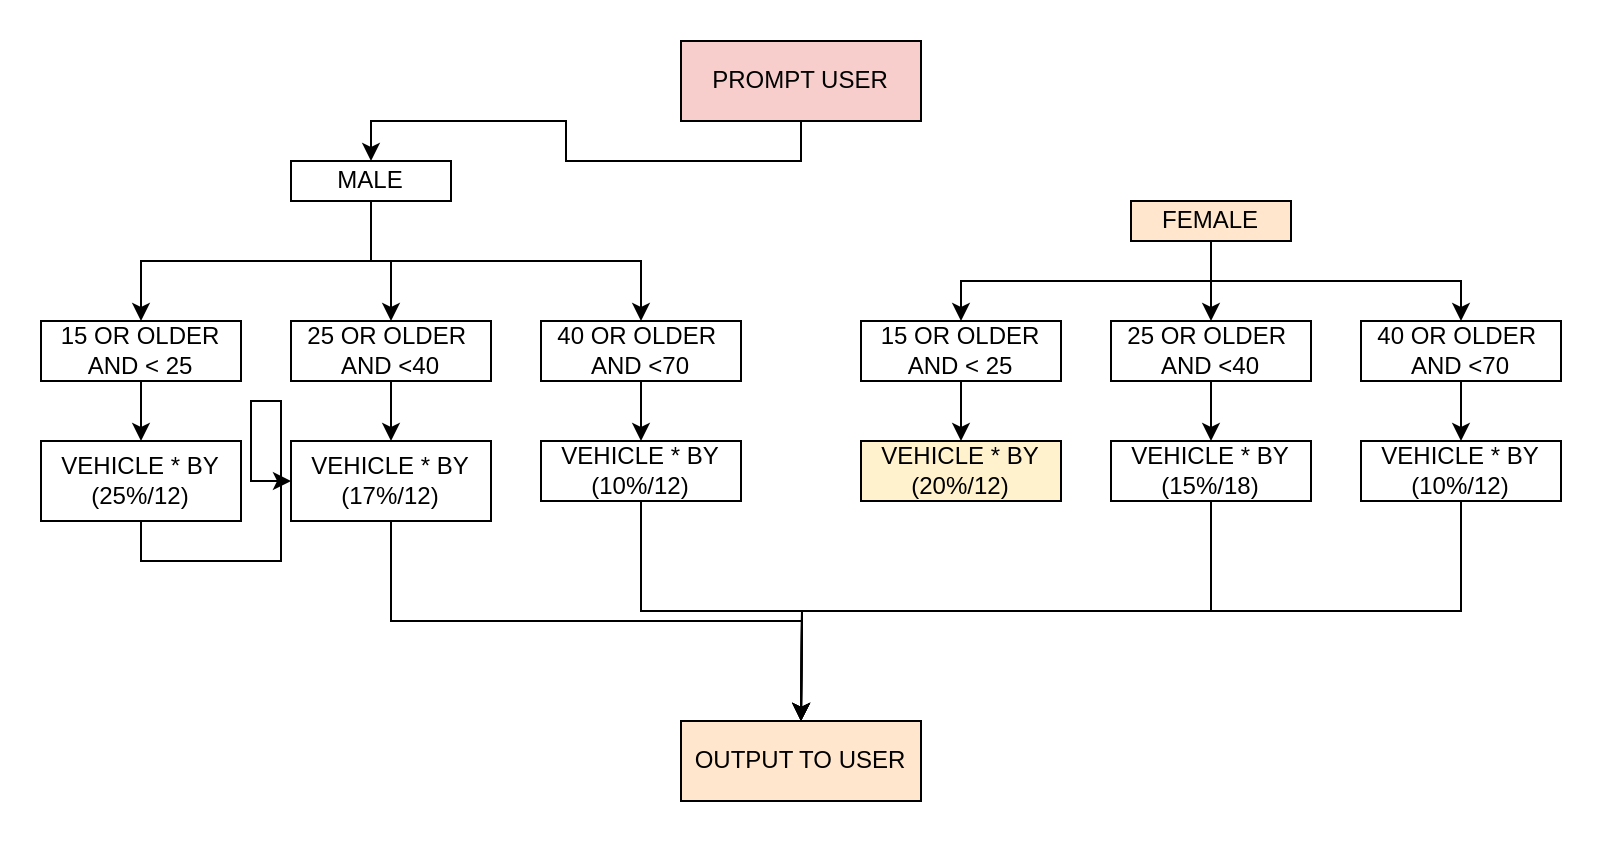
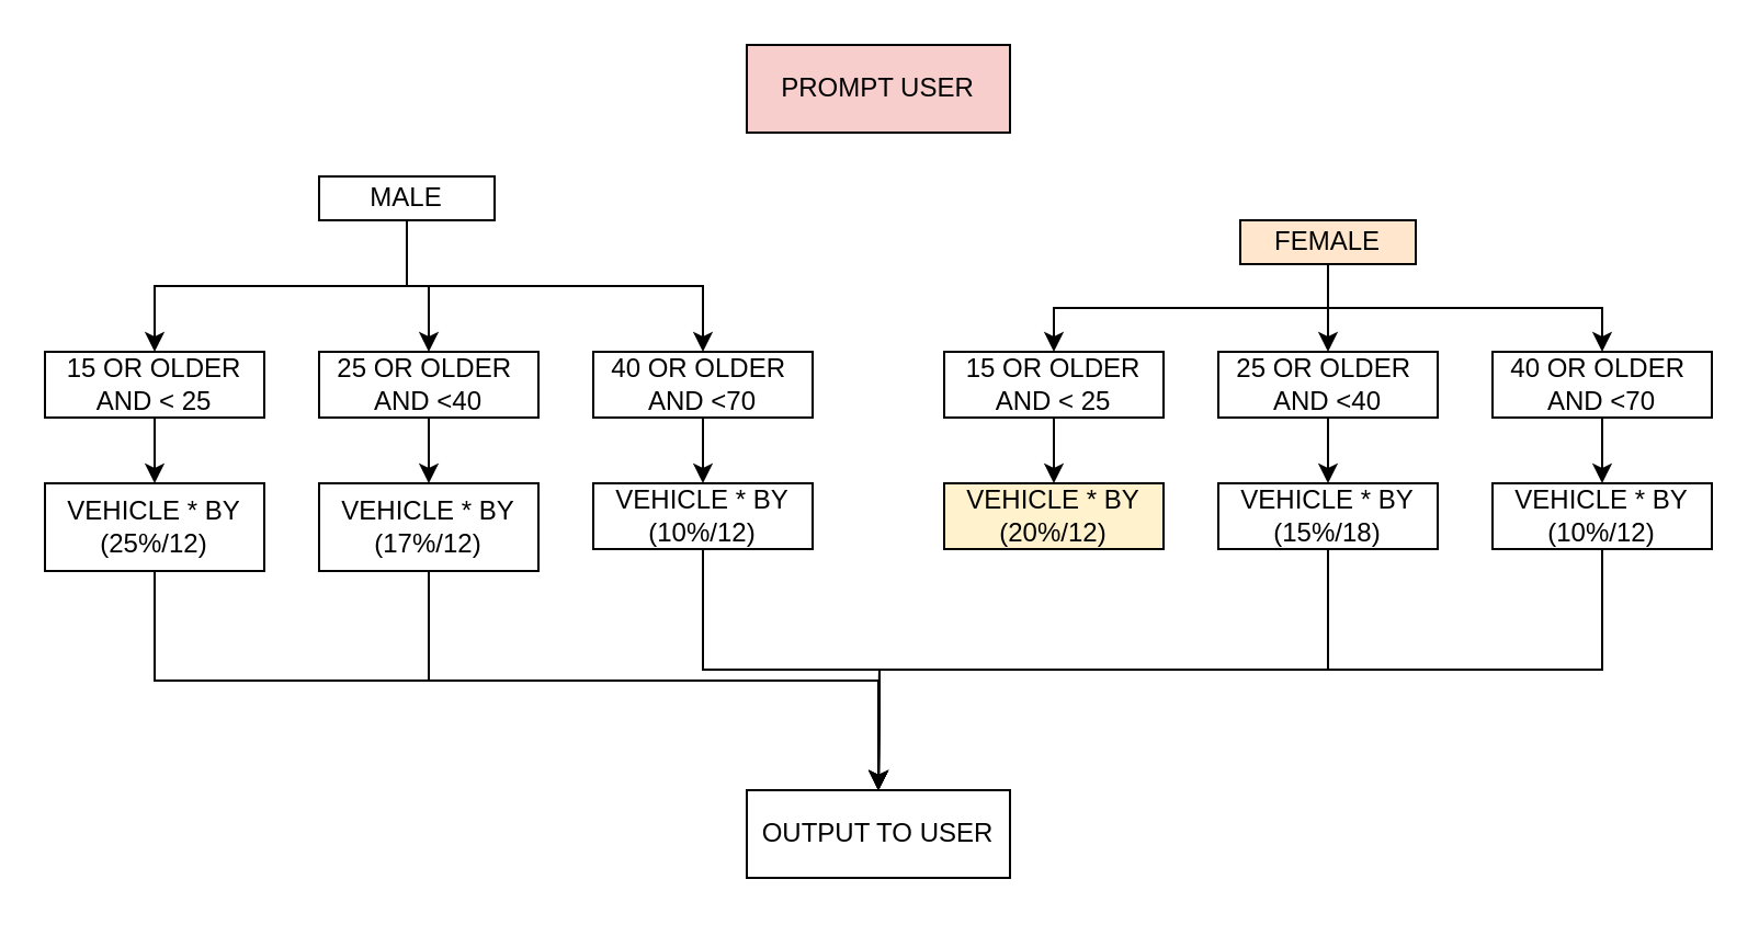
  <mxCell id="0" />
  <mxCell id="1" parent="0" />
  <mxCell id="2" style="edgeStyle=orthogonalEdgeStyle;rounded=0;orthogonalLoop=1;jettySize=auto;html=1;exitX=0.5;exitY=1;exitDx=0;exitDy=0;entryX=0.5;entryY=0;entryDx=0;entryDy=0;" edge="1" parent="1" source="5" target="15"><mxGeometry relative="1" as="geometry" /></mxCell>
  <mxCell id="3" style="edgeStyle=orthogonalEdgeStyle;rounded=0;orthogonalLoop=1;jettySize=auto;html=1;exitX=0.5;exitY=1;exitDx=0;exitDy=0;entryX=0.5;entryY=0;entryDx=0;entryDy=0;" edge="1" parent="1" source="5" target="17"><mxGeometry relative="1" as="geometry" /></mxCell>
  <mxCell id="4" style="edgeStyle=orthogonalEdgeStyle;rounded=0;orthogonalLoop=1;jettySize=auto;html=1;exitX=0.5;exitY=1;exitDx=0;exitDy=0;entryX=0.5;entryY=0;entryDx=0;entryDy=0;" edge="1" parent="1" source="5" target="13"><mxGeometry relative="1" as="geometry" /></mxCell>
  <mxCell id="5" value="MALE" style="rounded=0;whiteSpace=wrap;html=1;" vertex="1" parent="1"><mxGeometry x="145" y="80" width="80" height="20" as="geometry" /></mxCell>
  <mxCell id="6" style="edgeStyle=orthogonalEdgeStyle;rounded=0;orthogonalLoop=1;jettySize=auto;html=1;exitX=0.5;exitY=1;exitDx=0;exitDy=0;entryX=0.5;entryY=0;entryDx=0;entryDy=0;" edge="1" parent="1" source="9" target="28"><mxGeometry relative="1" as="geometry" /></mxCell>
  <mxCell id="7" style="edgeStyle=orthogonalEdgeStyle;rounded=0;orthogonalLoop=1;jettySize=auto;html=1;exitX=0.5;exitY=1;exitDx=0;exitDy=0;entryX=0.5;entryY=0;entryDx=0;entryDy=0;" edge="1" parent="1" source="9" target="26"><mxGeometry relative="1" as="geometry" /></mxCell>
  <mxCell id="8" style="edgeStyle=orthogonalEdgeStyle;rounded=0;orthogonalLoop=1;jettySize=auto;html=1;exitX=0.5;exitY=1;exitDx=0;exitDy=0;entryX=0.5;entryY=0;entryDx=0;entryDy=0;" edge="1" parent="1" source="9" target="30"><mxGeometry relative="1" as="geometry" /></mxCell>
  <mxCell id="9" value="FEMALE" style="rounded=0;whiteSpace=wrap;html=1;fillColor=#ffe6cc;" vertex="1" parent="1"><mxGeometry x="565" y="100" width="80" height="20" as="geometry" /></mxCell>
- <mxCell id="10" style="edgeStyle=orthogonalEdgeStyle;rounded=0;orthogonalLoop=1;jettySize=auto;html=1;exitX=0.5;exitY=1;exitDx=0;exitDy=0;entryX=0.5;entryY=0;entryDx=0;entryDy=0;" edge="1" parent="1" source="11" target="5"><mxGeometry relative="1" as="geometry" /></mxCell>
  <mxCell id="11" value="PROMPT USER" style="whiteSpace=wrap;html=1;fillColor=#f8cecc;" vertex="1" parent="1"><mxGeometry x="340" y="20" width="120" height="40" as="geometry" /></mxCell>
  <mxCell id="12" value="" style="edgeStyle=orthogonalEdgeStyle;rounded=0;orthogonalLoop=1;jettySize=auto;html=1;" edge="1" parent="1" source="13" target="19"><mxGeometry relative="1" as="geometry" /></mxCell>
  <mxCell id="13" value="15 OR OLDER&lt;br&gt;AND &amp;lt; 25" style="rounded=0;whiteSpace=wrap;html=1;" vertex="1" parent="1"><mxGeometry x="20" y="160" width="100" height="30" as="geometry" /></mxCell>
  <mxCell id="14" value="" style="edgeStyle=orthogonalEdgeStyle;rounded=0;orthogonalLoop=1;jettySize=auto;html=1;" edge="1" parent="1" source="15" target="21"><mxGeometry relative="1" as="geometry" /></mxCell>
  <mxCell id="15" value="25 OR OLDER&amp;nbsp;&lt;br&gt;AND &amp;lt;40" style="rounded=0;whiteSpace=wrap;html=1;" vertex="1" parent="1"><mxGeometry x="145" y="160" width="100" height="30" as="geometry" /></mxCell>
  <mxCell id="16" value="" style="edgeStyle=orthogonalEdgeStyle;rounded=0;orthogonalLoop=1;jettySize=auto;html=1;" edge="1" parent="1" source="17" target="23"><mxGeometry relative="1" as="geometry" /></mxCell>
  <mxCell id="17" value="40 OR OLDER&amp;nbsp;&lt;br&gt;AND &amp;lt;70" style="rounded=0;whiteSpace=wrap;html=1;" vertex="1" parent="1"><mxGeometry x="270" y="160" width="100" height="30" as="geometry" /></mxCell>
- <mxCell id="18" style="edgeStyle=orthogonalEdgeStyle;rounded=0;orthogonalLoop=1;jettySize=auto;html=1;exitX=0.5;exitY=1;exitDx=0;exitDy=0;" edge="1" parent="1" source="19" target="21"><mxGeometry relative="1" as="geometry" /></mxCell>
+ <mxCell id="18" style="edgeStyle=orthogonalEdgeStyle;rounded=0;orthogonalLoop=1;jettySize=auto;html=1;exitX=0.5;exitY=1;exitDx=0;exitDy=0;" edge="1" parent="1" source="19" target="24"><mxGeometry relative="1" as="geometry" /></mxCell>
  <mxCell id="19" value="VEHICLE * BY&lt;br&gt;(25%/12)" style="rounded=0;whiteSpace=wrap;html=1;" vertex="1" parent="1"><mxGeometry x="20" y="220" width="100" height="40" as="geometry" /></mxCell>
  <mxCell id="20" style="edgeStyle=orthogonalEdgeStyle;rounded=0;orthogonalLoop=1;jettySize=auto;html=1;exitX=0.5;exitY=1;exitDx=0;exitDy=0;" edge="1" parent="1" source="21"><mxGeometry relative="1" as="geometry"><mxPoint x="400" y="360" as="targetPoint" /></mxGeometry></mxCell>
  <mxCell id="21" value="VEHICLE * BY&lt;br&gt;(17%/12)" style="rounded=0;whiteSpace=wrap;html=1;" vertex="1" parent="1"><mxGeometry x="145" y="220" width="100" height="40" as="geometry" /></mxCell>
  <mxCell id="22" style="edgeStyle=orthogonalEdgeStyle;rounded=0;orthogonalLoop=1;jettySize=auto;html=1;exitX=0.5;exitY=1;exitDx=0;exitDy=0;" edge="1" parent="1" source="23"><mxGeometry relative="1" as="geometry"><mxPoint x="400" y="360" as="targetPoint" /></mxGeometry></mxCell>
  <mxCell id="23" value="VEHICLE * BY&lt;br&gt;(10%/12)" style="rounded=0;whiteSpace=wrap;html=1;" vertex="1" parent="1"><mxGeometry x="270" y="220" width="100" height="30" as="geometry" /></mxCell>
- <mxCell id="24" value="OUTPUT TO USER" style="rounded=0;whiteSpace=wrap;html=1;fillColor=#ffe6cc;" vertex="1" parent="1"><mxGeometry x="340" y="360" width="120" height="40" as="geometry" /></mxCell>
+ <mxCell id="24" value="OUTPUT TO USER" style="rounded=0;whiteSpace=wrap;html=1;" vertex="1" parent="1"><mxGeometry x="340" y="360" width="120" height="40" as="geometry" /></mxCell>
  <mxCell id="25" value="" style="edgeStyle=orthogonalEdgeStyle;rounded=0;orthogonalLoop=1;jettySize=auto;html=1;" edge="1" parent="1" source="26" target="31"><mxGeometry relative="1" as="geometry" /></mxCell>
  <mxCell id="26" value="15 OR OLDER&lt;br&gt;AND &amp;lt; 25" style="rounded=0;whiteSpace=wrap;html=1;" vertex="1" parent="1"><mxGeometry x="430" y="160" width="100" height="30" as="geometry" /></mxCell>
  <mxCell id="27" value="" style="edgeStyle=orthogonalEdgeStyle;rounded=0;orthogonalLoop=1;jettySize=auto;html=1;" edge="1" parent="1" source="28" target="33"><mxGeometry relative="1" as="geometry" /></mxCell>
  <mxCell id="28" value="25 OR OLDER&amp;nbsp;&lt;br&gt;AND &amp;lt;40" style="rounded=0;whiteSpace=wrap;html=1;" vertex="1" parent="1"><mxGeometry x="555" y="160" width="100" height="30" as="geometry" /></mxCell>
  <mxCell id="29" value="" style="edgeStyle=orthogonalEdgeStyle;rounded=0;orthogonalLoop=1;jettySize=auto;html=1;" edge="1" parent="1" source="30" target="35"><mxGeometry relative="1" as="geometry" /></mxCell>
  <mxCell id="30" value="40 OR OLDER&amp;nbsp;&lt;br&gt;AND &amp;lt;70" style="rounded=0;whiteSpace=wrap;html=1;" vertex="1" parent="1"><mxGeometry x="680" y="160" width="100" height="30" as="geometry" /></mxCell>
  <mxCell id="31" value="VEHICLE * BY&lt;br&gt;(20%/12)" style="rounded=0;whiteSpace=wrap;html=1;fillColor=#fff2cc;" vertex="1" parent="1"><mxGeometry x="430" y="220" width="100" height="30" as="geometry" /></mxCell>
  <mxCell id="32" style="edgeStyle=orthogonalEdgeStyle;rounded=0;orthogonalLoop=1;jettySize=auto;html=1;exitX=0.5;exitY=1;exitDx=0;exitDy=0;" edge="1" parent="1" source="33"><mxGeometry relative="1" as="geometry"><mxPoint x="400" y="360" as="targetPoint" /></mxGeometry></mxCell>
  <mxCell id="33" value="VEHICLE * BY&lt;br&gt;(15%/18)" style="rounded=0;whiteSpace=wrap;html=1;" vertex="1" parent="1"><mxGeometry x="555" y="220" width="100" height="30" as="geometry" /></mxCell>
  <mxCell id="34" style="edgeStyle=orthogonalEdgeStyle;rounded=0;orthogonalLoop=1;jettySize=auto;html=1;exitX=0.5;exitY=1;exitDx=0;exitDy=0;" edge="1" parent="1" source="35"><mxGeometry relative="1" as="geometry"><mxPoint x="400" y="360" as="targetPoint" /></mxGeometry></mxCell>
  <mxCell id="35" value="VEHICLE * BY&lt;br&gt;(10%/12)" style="rounded=0;whiteSpace=wrap;html=1;" vertex="1" parent="1"><mxGeometry x="680" y="220" width="100" height="30" as="geometry" /></mxCell>
